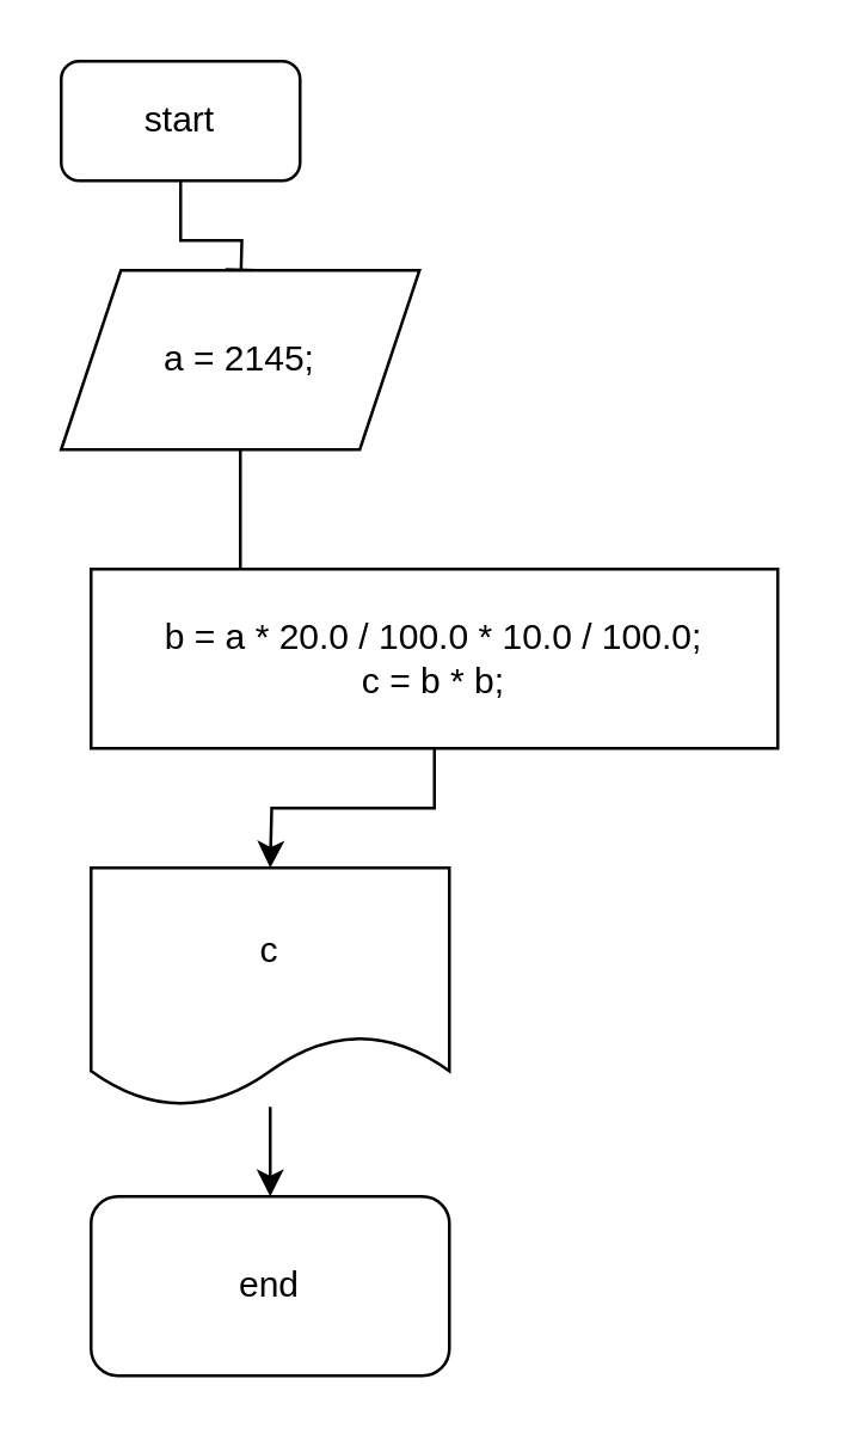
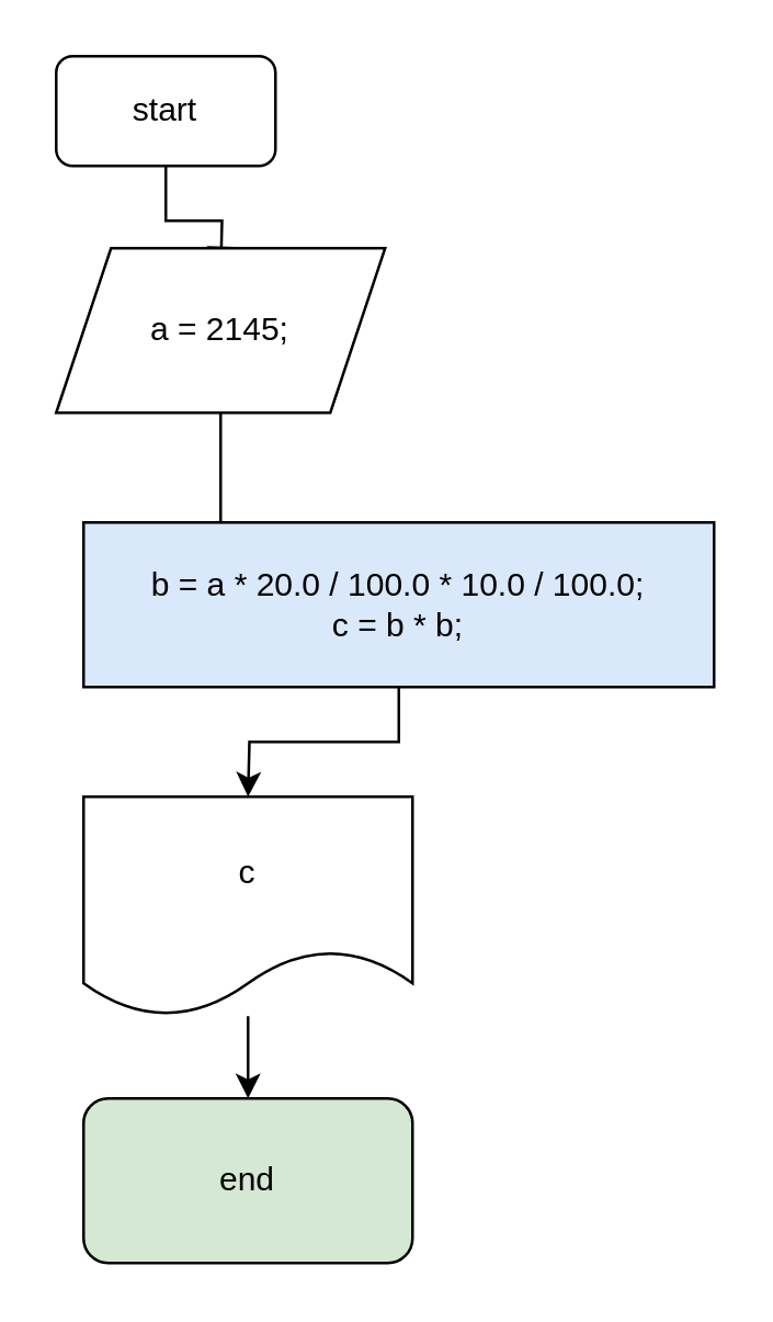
  <mxCell id="0" />
  <mxCell id="1" parent="0" />
  <mxCell id="2" value="" style="rounded=0;html=1;jettySize=auto;orthogonalLoop=1;fontSize=11;endArrow=block;endFill=0;endSize=8;strokeWidth=1;shadow=0;labelBackgroundColor=none;edgeStyle=orthogonalEdgeStyle;" edge="1" parent="1" source="3"><mxGeometry relative="1" as="geometry"><mxPoint x="80" y="100" as="targetPoint" /></mxGeometry></mxCell>
  <mxCell id="3" value="start" style="rounded=1;whiteSpace=wrap;html=1;fontSize=12;glass=0;strokeWidth=1;shadow=0;" vertex="1" parent="1"><mxGeometry x="20" y="20" width="80" height="40" as="geometry" /></mxCell>
  <mxCell id="4" style="edgeStyle=orthogonalEdgeStyle;rounded=0;orthogonalLoop=1;jettySize=auto;html=1;exitX=0.5;exitY=1;exitDx=0;exitDy=0;" edge="1" parent="1" source="5"><mxGeometry relative="1" as="geometry"><mxPoint x="60" y="230" as="targetPoint" /></mxGeometry></mxCell>
  <mxCell id="5" value="a = 2145;" style="shape=parallelogram;perimeter=parallelogramPerimeter;whiteSpace=wrap;html=1;fixedSize=1;" vertex="1" parent="1"><mxGeometry x="20" y="90" width="120" height="60" as="geometry" /></mxCell>
  <mxCell id="6" style="edgeStyle=orthogonalEdgeStyle;rounded=0;orthogonalLoop=1;jettySize=auto;html=1;exitX=0.5;exitY=1;exitDx=0;exitDy=0;" edge="1" parent="1" source="7"><mxGeometry relative="1" as="geometry"><mxPoint x="90" y="290" as="targetPoint" /></mxGeometry></mxCell>
- <mxCell id="7" value="b = a * 20.0 / 100.0 * 10.0 / 100.0;&lt;br&gt;c = b * b;" style="rounded=0;whiteSpace=wrap;html=1;" vertex="1" parent="1"><mxGeometry x="30" y="190" width="230" height="60" as="geometry" /></mxCell>
+ <mxCell id="7" value="b = a * 20.0 / 100.0 * 10.0 / 100.0;&lt;br&gt;c = b * b;" style="rounded=0;whiteSpace=wrap;html=1;fillColor=#dae8fc;" vertex="1" parent="1"><mxGeometry x="30" y="190" width="230" height="60" as="geometry" /></mxCell>
  <mxCell id="8" value="" style="edgeStyle=orthogonalEdgeStyle;rounded=0;orthogonalLoop=1;jettySize=auto;html=1;" edge="1" parent="1" source="9"><mxGeometry relative="1" as="geometry"><mxPoint x="90" y="400" as="targetPoint" /></mxGeometry></mxCell>
  <mxCell id="9" value="c" style="shape=document;whiteSpace=wrap;html=1;boundedLbl=1;" vertex="1" parent="1"><mxGeometry x="30" y="290" width="120" height="80" as="geometry" /></mxCell>
- <mxCell id="10" value="end&lt;br&gt;" style="rounded=1;whiteSpace=wrap;html=1;" vertex="1" parent="1"><mxGeometry x="30" y="400" width="120" height="60" as="geometry" /></mxCell>
+ <mxCell id="10" value="end&lt;br&gt;" style="rounded=1;whiteSpace=wrap;html=1;fillColor=#d5e8d4;" vertex="1" parent="1"><mxGeometry x="30" y="400" width="120" height="60" as="geometry" /></mxCell>
